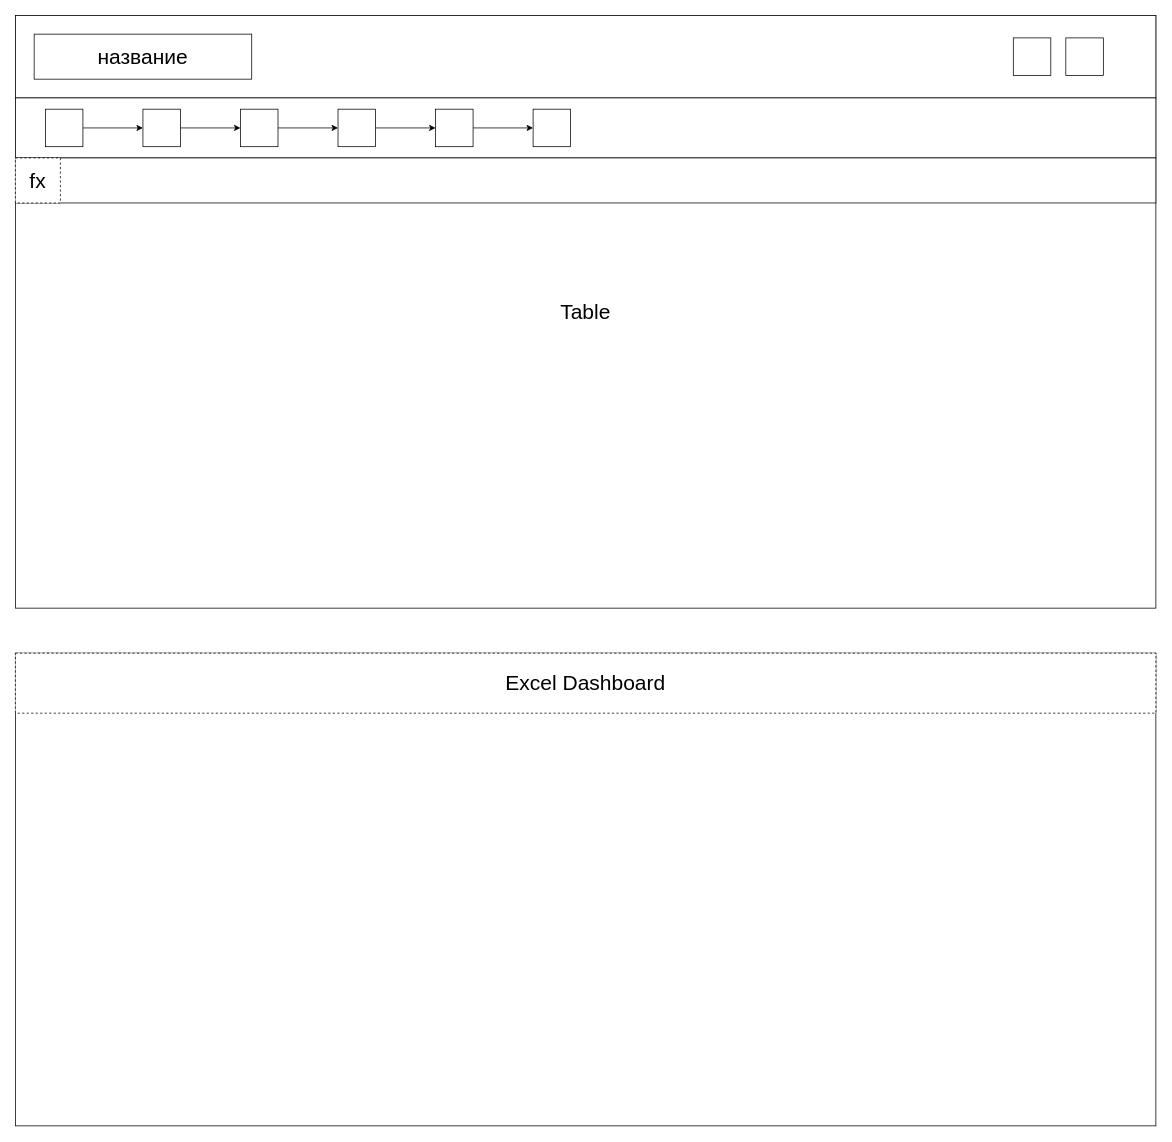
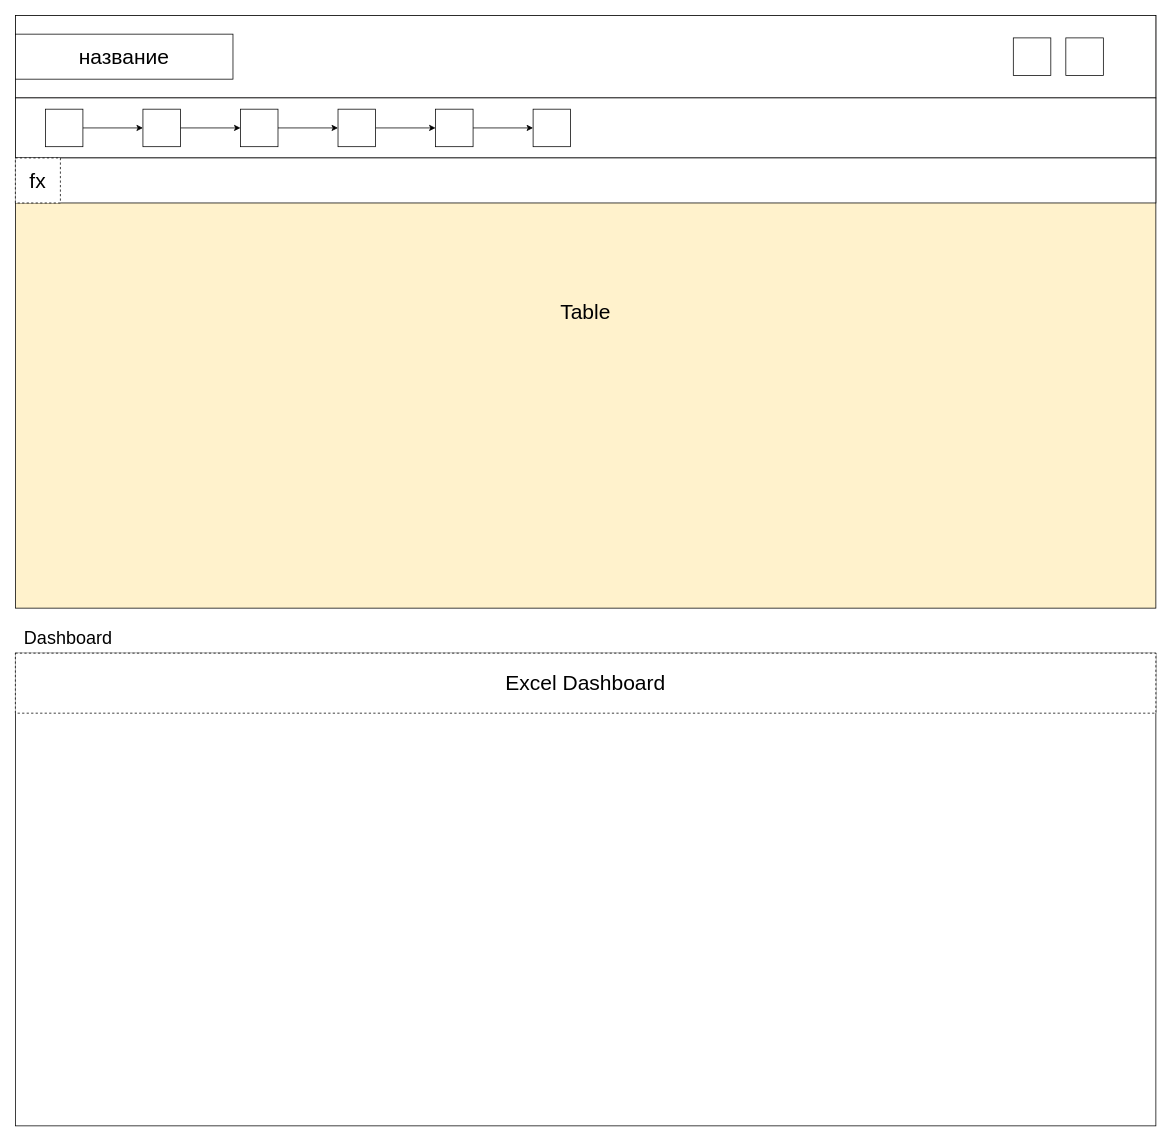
  <mxCell id="0" />
  <mxCell id="1" parent="0" />
- <mxCell id="2" value="&lt;font style=&quot;font-size: 28px;&quot;&gt;Table&lt;/font&gt;" style="rounded=0;whiteSpace=wrap;html=1;" vertex="1" parent="1"><mxGeometry x="20" y="20" width="1520" height="790" as="geometry" /></mxCell>
+ <mxCell id="2" value="&lt;font style=&quot;font-size: 28px;&quot;&gt;Table&lt;/font&gt;" style="rounded=0;whiteSpace=wrap;html=1;fillColor=#fff2cc;" vertex="1" parent="1"><mxGeometry x="20" y="20" width="1520" height="790" as="geometry" /></mxCell>
  <mxCell id="3" value="" style="rounded=0;whiteSpace=wrap;html=1;" vertex="1" parent="1"><mxGeometry x="20" y="20" width="1520" height="110" as="geometry" /></mxCell>
- <mxCell id="4" value="название" style="rounded=0;whiteSpace=wrap;html=1;fontSize=28;" vertex="1" parent="1"><mxGeometry x="45" y="45" width="290" height="60" as="geometry" /></mxCell>
+ <mxCell id="4" value="название" style="rounded=0;whiteSpace=wrap;html=1;fontSize=28;" vertex="1" parent="1"><mxGeometry x="20" y="45" width="290" height="60" as="geometry" /></mxCell>
  <mxCell id="5" value="" style="whiteSpace=wrap;html=1;aspect=fixed;" vertex="1" parent="1"><mxGeometry x="1350" y="50" width="50" height="50" as="geometry" /></mxCell>
  <mxCell id="6" value="" style="whiteSpace=wrap;html=1;aspect=fixed;" vertex="1" parent="1"><mxGeometry x="1420" y="50" width="50" height="50" as="geometry" /></mxCell>
  <mxCell id="7" value="" style="rounded=0;whiteSpace=wrap;html=1;" vertex="1" parent="1"><mxGeometry x="20" y="130" width="1520" height="80" as="geometry" /></mxCell>
  <mxCell id="8" value="" style="edgeStyle=orthogonalEdgeStyle;rounded=0;orthogonalLoop=1;jettySize=auto;html=1;" edge="1" parent="1" source="9" target="11"><mxGeometry relative="1" as="geometry" /></mxCell>
  <mxCell id="9" value="" style="whiteSpace=wrap;html=1;aspect=fixed;" vertex="1" parent="1"><mxGeometry x="60" y="145" width="50" height="50" as="geometry" /></mxCell>
  <mxCell id="10" value="" style="edgeStyle=orthogonalEdgeStyle;rounded=0;orthogonalLoop=1;jettySize=auto;html=1;" edge="1" parent="1" source="11" target="13"><mxGeometry relative="1" as="geometry" /></mxCell>
  <mxCell id="11" value="" style="whiteSpace=wrap;html=1;aspect=fixed;" vertex="1" parent="1"><mxGeometry x="190" y="145" width="50" height="50" as="geometry" /></mxCell>
  <mxCell id="12" value="" style="edgeStyle=orthogonalEdgeStyle;rounded=0;orthogonalLoop=1;jettySize=auto;html=1;" edge="1" parent="1" source="13" target="15"><mxGeometry relative="1" as="geometry" /></mxCell>
  <mxCell id="13" value="" style="whiteSpace=wrap;html=1;aspect=fixed;" vertex="1" parent="1"><mxGeometry x="320" y="145" width="50" height="50" as="geometry" /></mxCell>
  <mxCell id="14" value="" style="edgeStyle=orthogonalEdgeStyle;rounded=0;orthogonalLoop=1;jettySize=auto;html=1;" edge="1" parent="1" source="15" target="17"><mxGeometry relative="1" as="geometry" /></mxCell>
  <mxCell id="15" value="" style="whiteSpace=wrap;html=1;aspect=fixed;" vertex="1" parent="1"><mxGeometry x="450" y="145" width="50" height="50" as="geometry" /></mxCell>
  <mxCell id="16" value="" style="edgeStyle=orthogonalEdgeStyle;rounded=0;orthogonalLoop=1;jettySize=auto;html=1;" edge="1" parent="1" source="17" target="18"><mxGeometry relative="1" as="geometry" /></mxCell>
  <mxCell id="17" value="" style="whiteSpace=wrap;html=1;aspect=fixed;" vertex="1" parent="1"><mxGeometry x="580" y="145" width="50" height="50" as="geometry" /></mxCell>
  <mxCell id="18" value="" style="whiteSpace=wrap;html=1;aspect=fixed;" vertex="1" parent="1"><mxGeometry x="710" y="145" width="50" height="50" as="geometry" /></mxCell>
  <mxCell id="19" value="" style="rounded=0;whiteSpace=wrap;html=1;" vertex="1" parent="1"><mxGeometry x="20" y="210" width="1520" height="60" as="geometry" /></mxCell>
  <mxCell id="20" value="&lt;font style=&quot;font-size: 28px;&quot;&gt;fx&lt;/font&gt;" style="whiteSpace=wrap;html=1;aspect=fixed;dashed=1;" vertex="1" parent="1"><mxGeometry x="20" y="210" width="60" height="60" as="geometry" /></mxCell>
  <mxCell id="21" value="" style="rounded=0;whiteSpace=wrap;html=1;" vertex="1" parent="1"><mxGeometry x="20" y="870" width="1520" height="630" as="geometry" /></mxCell>
+ <mxCell id="22" value="&lt;span style=&quot;font-size: 24px;&quot;&gt;Dashboard&lt;/span&gt;" style="text;html=1;align=center;verticalAlign=middle;resizable=0;points=[];autosize=1;strokeColor=none;fillColor=none;" vertex="1" parent="1"><mxGeometry x="20" y="830" width="140" height="40" as="geometry" /></mxCell>
  <mxCell id="23" value="Excel Dashboard" style="rounded=0;whiteSpace=wrap;html=1;fontSize=28;dashed=1;" vertex="1" parent="1"><mxGeometry x="20" y="870" width="1520" height="80" as="geometry" /></mxCell>
